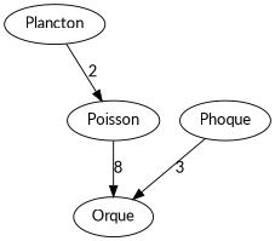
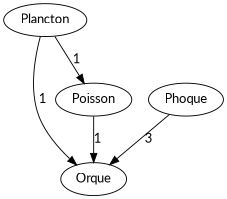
  digraph {
    fontname=Lato
    node [fontname=Lato]
    edge [fontname=Lato]
    Plancton
    Orque
    Poisson
    Phoque
-   Plancton -> Poisson [label=2]
-   Poisson -> Orque [label=8]
+   Plancton -> Orque [label=1]
+   Plancton -> Poisson [label=1]
+   Poisson -> Orque [label=1]
    Phoque -> Orque [label=3]
  }
